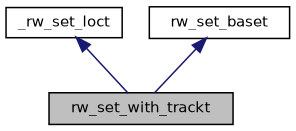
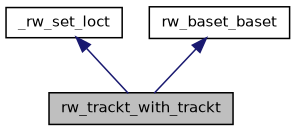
  digraph {
    node [color=black fontname=Helvetica fontsize=10 shape=record]
    edge [color=midnightblue dir=back fontname=Helvetica fontsize=10 labelfontname=Helvetica labelfontsize=10 style=solid]
-   n1 [fillcolor=grey75 fontcolor=black height=0.2 label=rw_set_with_trackt style=filled width=0.4]
+   n1 [fillcolor=grey75 fontcolor=black height=0.2 label=rw_trackt_with_trackt style=filled width=0.4]
    n2 [height=0.2 label=_rw_set_loct width=0.4]
-   n3 [height=0.2 label=rw_set_baset width=0.4]
+   n3 [height=0.2 label=rw_baset_baset width=0.4]
    n2 -> n1
    n3 -> n1
  }
